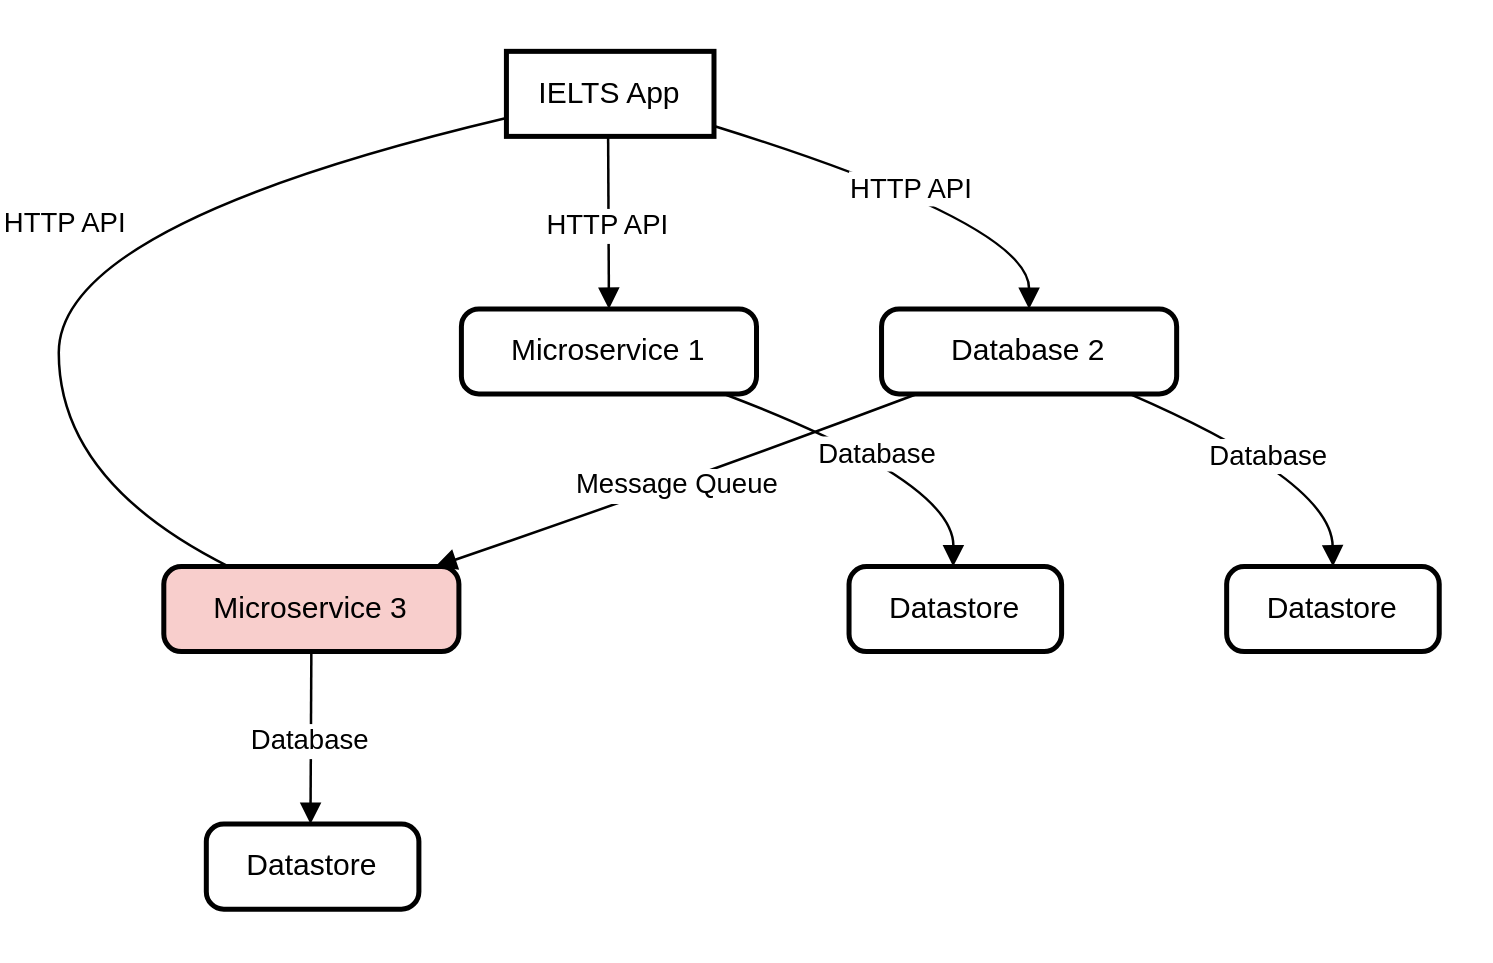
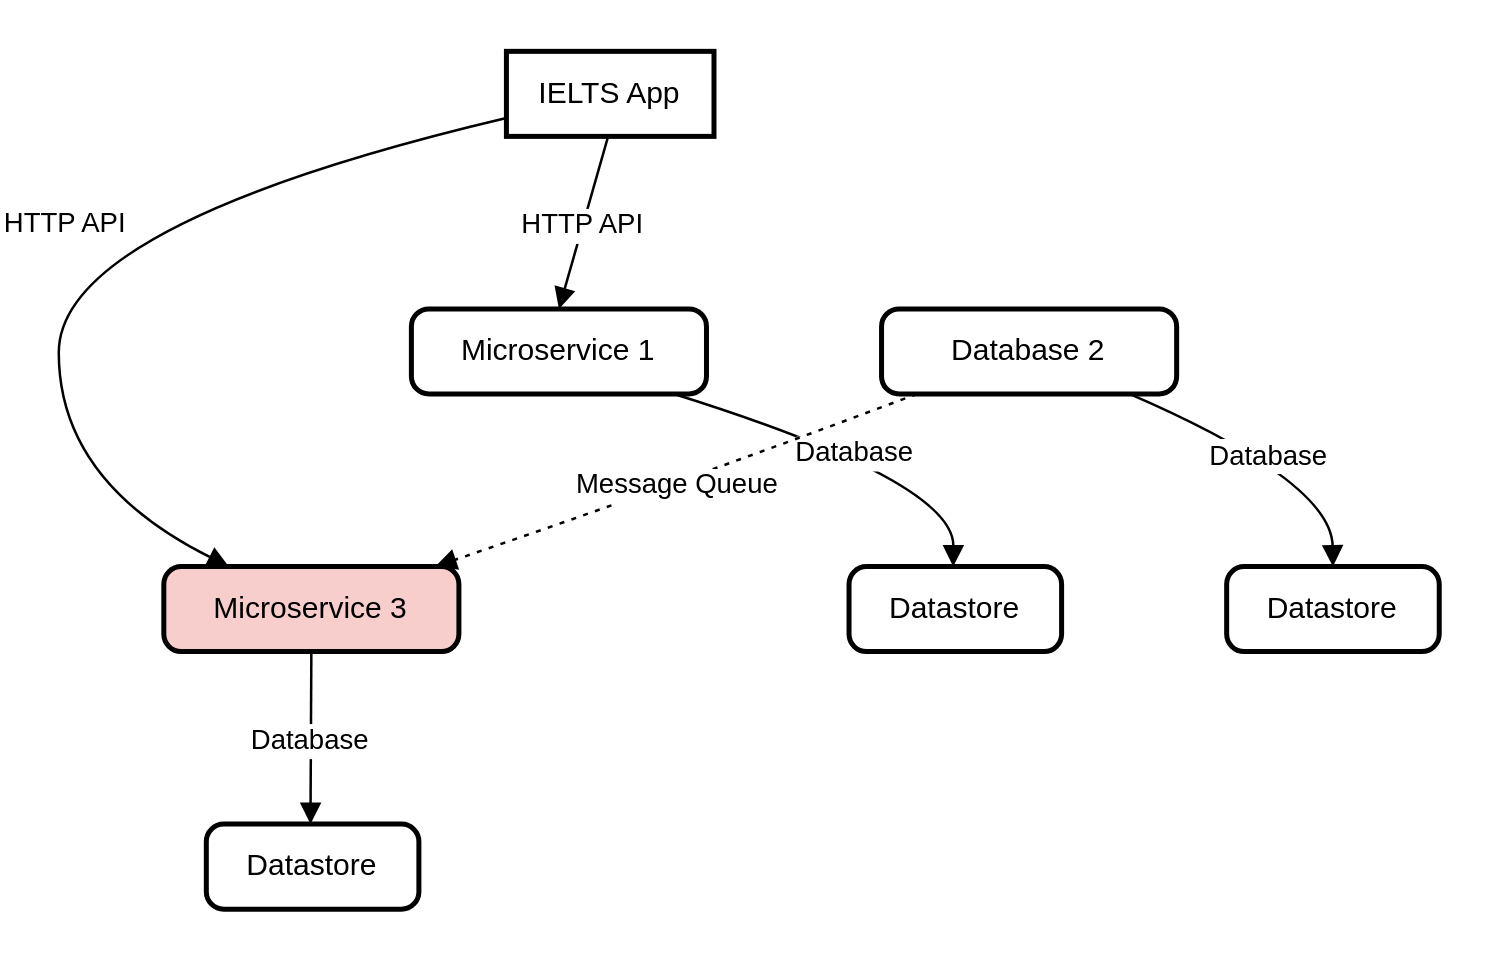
  <mxCell id="0" />
  <mxCell id="1" parent="0" />
  <mxCell id="2" value="IELTS App" style="whiteSpace=wrap;strokeWidth=2;" vertex="1" parent="1"><mxGeometry x="199" width="83" height="34" as="geometry" y="20" /></mxCell>
- <mxCell id="3" value="Microservice 1" style="rounded=1;absoluteArcSize=1;arcSize=14;whiteSpace=wrap;strokeWidth=2;" vertex="1" parent="1"><mxGeometry x="181" y="123" width="118" height="34" as="geometry" /></mxCell>
+ <mxCell id="3" value="Microservice 1" style="rounded=1;absoluteArcSize=1;arcSize=14;whiteSpace=wrap;strokeWidth=2;" vertex="1" parent="1"><mxGeometry x="161" y="123" width="118" height="34" as="geometry" /></mxCell>
  <mxCell id="4" value="Database 2" style="rounded=1;absoluteArcSize=1;arcSize=14;whiteSpace=wrap;strokeWidth=2;" vertex="1" parent="1"><mxGeometry x="349" y="123" width="118" height="34" as="geometry" /></mxCell>
  <mxCell id="5" value="Microservice 3" style="rounded=1;absoluteArcSize=1;arcSize=14;whiteSpace=wrap;strokeWidth=2;fillColor=#f8cecc;" vertex="1" parent="1"><mxGeometry x="62" y="226" width="118" height="34" as="geometry" /></mxCell>
  <mxCell id="6" value="Datastore" style="rounded=1;absoluteArcSize=1;arcSize=14;whiteSpace=wrap;strokeWidth=2;" vertex="1" parent="1"><mxGeometry x="336" y="226" width="85" height="34" as="geometry" /></mxCell>
  <mxCell id="7" value="Datastore" style="rounded=1;absoluteArcSize=1;arcSize=14;whiteSpace=wrap;strokeWidth=2;" vertex="1" parent="1"><mxGeometry x="487" y="226" width="85" height="34" as="geometry" /></mxCell>
  <mxCell id="8" value="Datastore" style="rounded=1;absoluteArcSize=1;arcSize=14;whiteSpace=wrap;strokeWidth=2;" vertex="1" parent="1"><mxGeometry x="79" y="329" width="85" height="34" as="geometry" /></mxCell>
  <mxCell id="9" value="HTTP API" style="curved=1;startArrow=none;endArrow=block;exitX=0.49;exitY=1;entryX=0.5;entryY=0;" edge="1" parent="1" source="2" target="3"><mxGeometry relative="1" as="geometry"><Array as="points" /></mxGeometry></mxCell>
- <mxCell id="10" value="HTTP API" style="curved=1;startArrow=none;endArrow=block;exitX=0.99;exitY=0.87;entryX=0.5;entryY=0;" edge="1" parent="1" source="2" target="4"><mxGeometry relative="1" as="geometry"><Array as="points"><mxPoint x="408" y="89" /></Array></mxGeometry></mxCell>
- <mxCell id="11" value="HTTP API" style="curved=1;startArrow=none;endArrow=none;exitX=-0.01;exitY=0.79;entryX=0.22;entryY=0;" edge="1" parent="1" source="2" target="5"><mxGeometry relative="1" as="geometry"><Array as="points"><mxPoint x="20" y="89" /><mxPoint x="20" y="192" /></Array></mxGeometry></mxCell>
+ <mxCell id="11" value="HTTP API" style="curved=1;startArrow=none;endArrow=block;exitX=-0.01;exitY=0.79;entryX=0.22;entryY=0;" edge="1" parent="1" source="2" target="5"><mxGeometry relative="1" as="geometry"><Array as="points"><mxPoint x="20" y="89" /><mxPoint x="20" y="192" /></Array></mxGeometry></mxCell>
  <mxCell id="12" value="Database" style="curved=1;startArrow=none;endArrow=block;exitX=0.89;exitY=1;entryX=0.49;entryY=0;" edge="1" parent="1" source="3" target="6"><mxGeometry relative="1" as="geometry"><Array as="points"><mxPoint x="378" y="192" /></Array></mxGeometry></mxCell>
  <mxCell id="13" value="Database" style="curved=1;startArrow=none;endArrow=block;exitX=0.84;exitY=1;entryX=0.5;entryY=0;" edge="1" parent="1" source="4" target="7"><mxGeometry relative="1" as="geometry"><Array as="points"><mxPoint x="529" y="192" /></Array></mxGeometry></mxCell>
  <mxCell id="14" value="Database" style="curved=1;startArrow=none;endArrow=block;exitX=0.5;exitY=1;entryX=0.49;entryY=0;" edge="1" parent="1" source="5" target="8"><mxGeometry relative="1" as="geometry"><Array as="points" /></mxGeometry></mxCell>
- <mxCell id="15" value="Message Queue" style="curved=1;dashed=0;dashPattern=2 3;startArrow=none;endArrow=block;exitX=0.12;exitY=1;entryX=0.92;entryY=0;" edge="1" parent="1" source="4" target="5"><mxGeometry relative="1" as="geometry"><Array as="points"><mxPoint x="270" y="192" /></Array></mxGeometry></mxCell>
+ <mxCell id="15" value="Message Queue" style="curved=1;dashed=1;dashPattern=2 3;startArrow=none;endArrow=block;exitX=0.12;exitY=1;entryX=0.92;entryY=0;" edge="1" parent="1" source="4" target="5"><mxGeometry relative="1" as="geometry"><Array as="points"><mxPoint x="270" y="192" /></Array></mxGeometry></mxCell>
